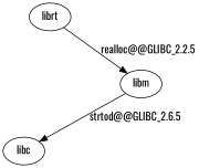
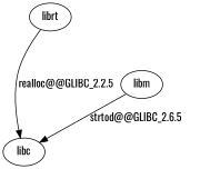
  digraph {
    fontname=Oswald
    node [fontname=Oswald]
    edge [fontname=Oswald]
    librt
    libc
    libm
-   librt -> libm [label="realloc@@GLIBC_2.2.5"]
+   librt -> libc [label="realloc@@GLIBC_2.2.5"]
    libm -> libc [label="strtod@@GLIBC_2.6.5"]
  }
